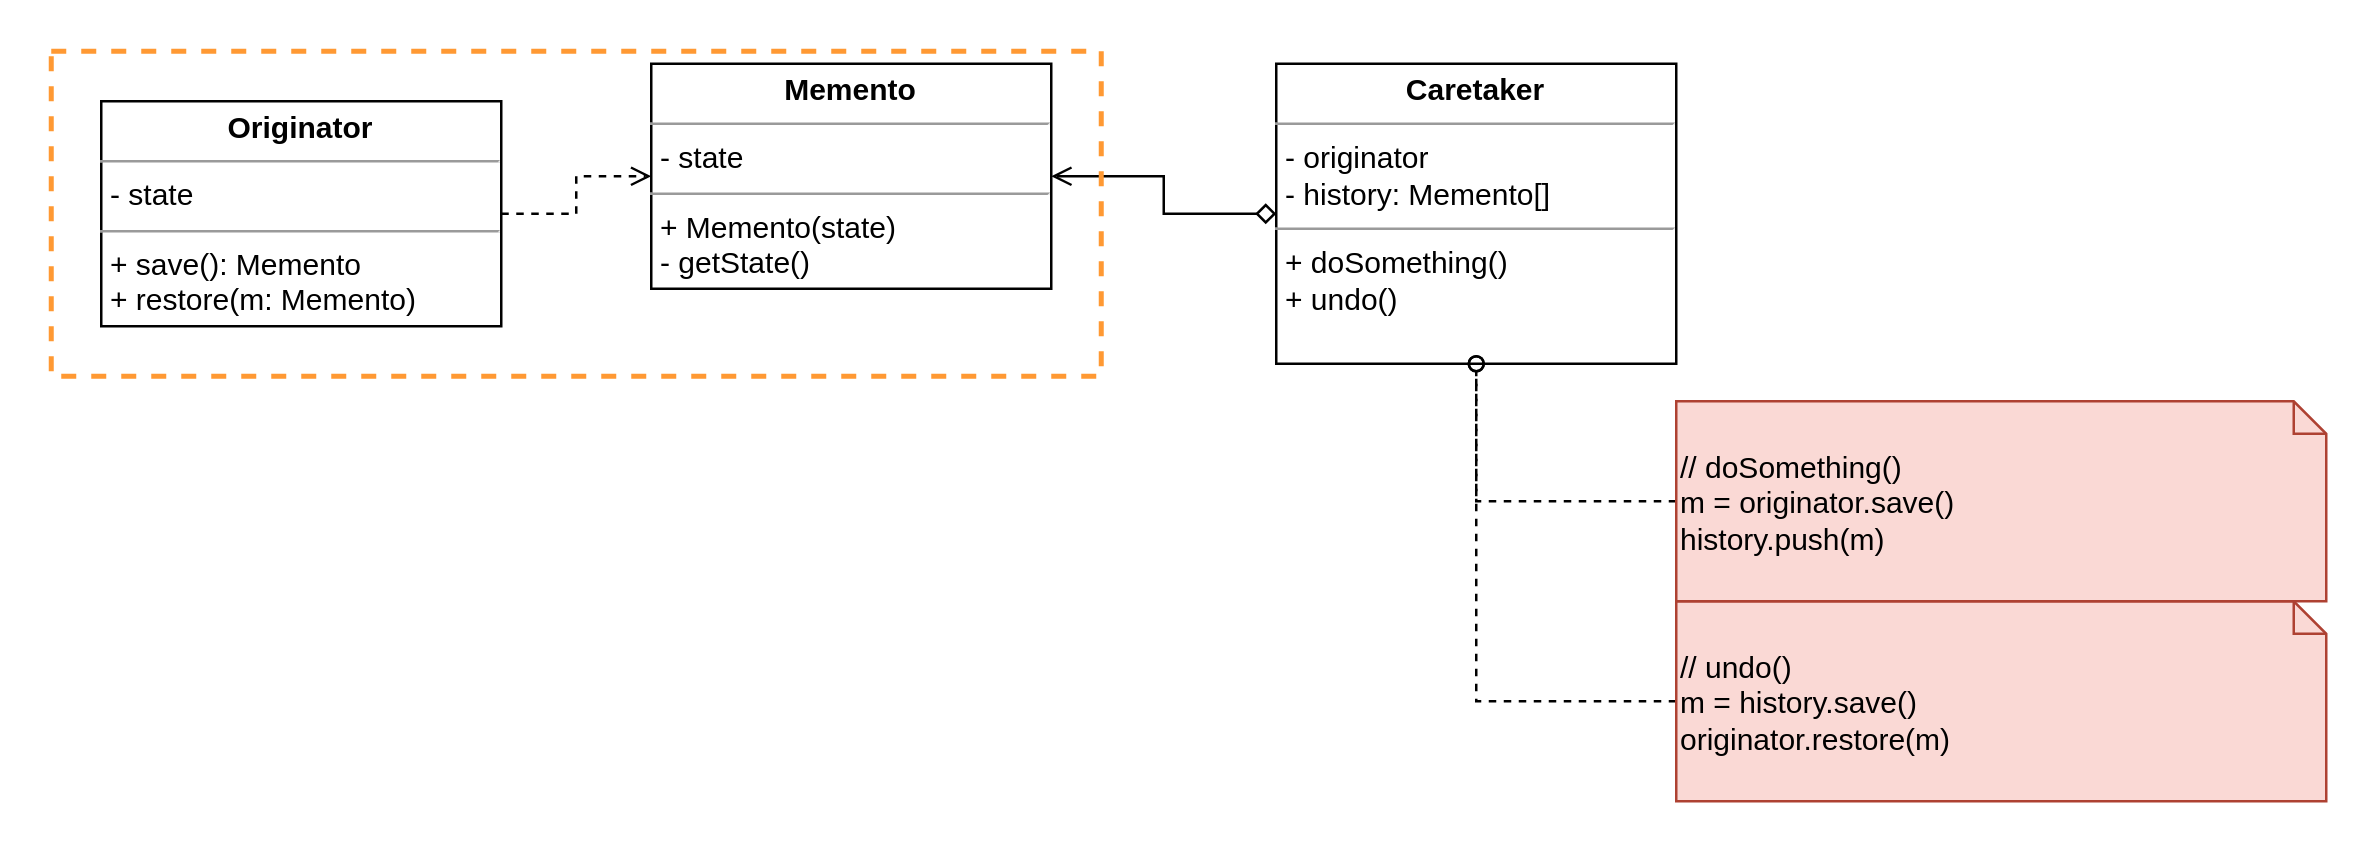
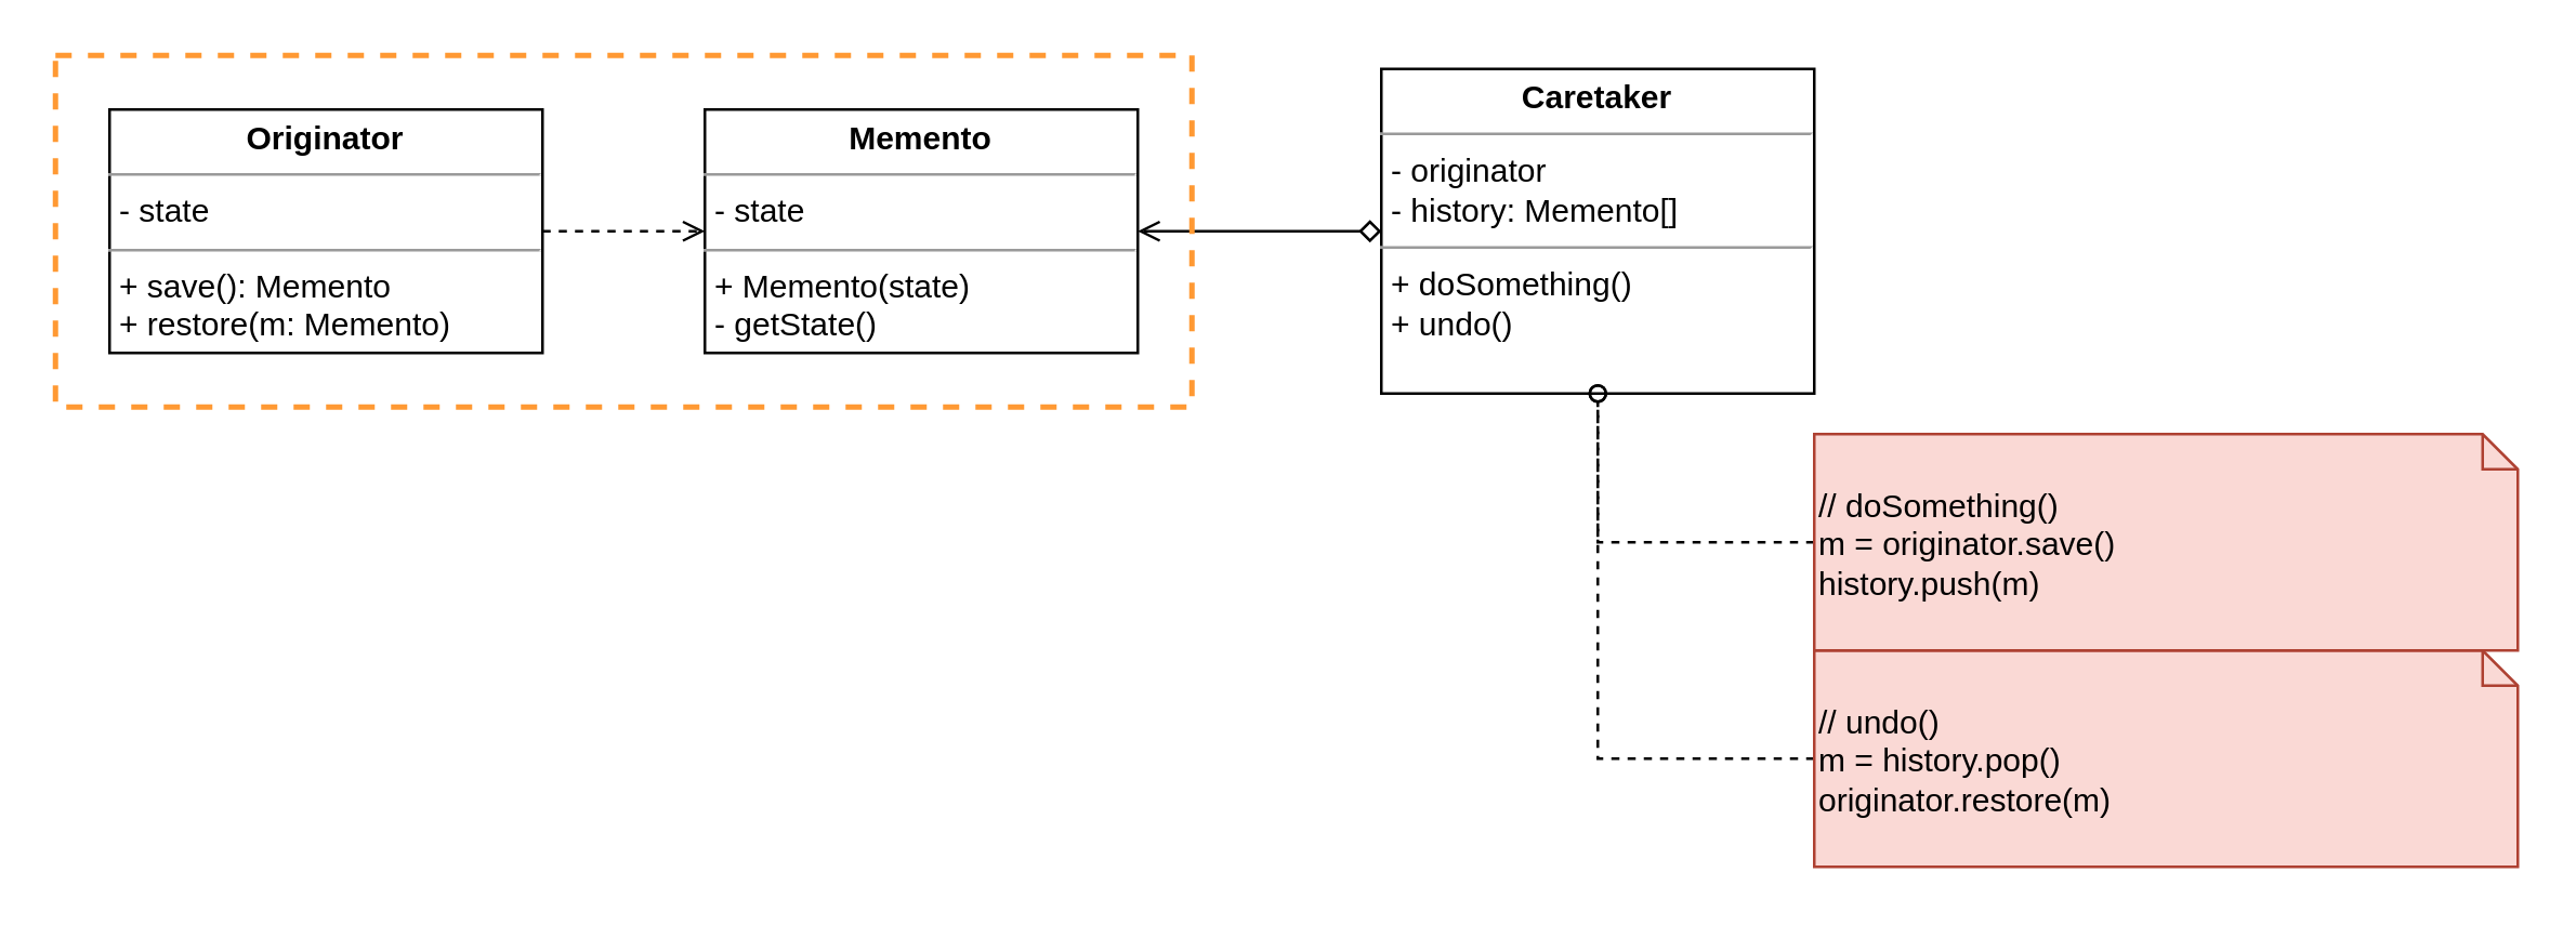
  <mxCell id="0" />
  <mxCell id="1" parent="0" />
  <mxCell id="2" style="edgeStyle=orthogonalEdgeStyle;rounded=0;orthogonalLoop=1;jettySize=auto;html=1;exitX=1;exitY=0.5;exitDx=0;exitDy=0;entryX=0;entryY=0.5;entryDx=0;entryDy=0;dashed=1;endArrow=open;endFill=0;" edge="1" parent="1" source="3" target="4"><mxGeometry relative="1" as="geometry" /></mxCell>
  <mxCell id="3" value="&lt;p style=&quot;margin:0px;margin-top:4px;text-align:center;&quot;&gt;&lt;b&gt;Originator&lt;/b&gt;&lt;/p&gt;&lt;hr size=&quot;1&quot;&gt;&lt;p style=&quot;margin:0px;margin-left:4px;&quot;&gt;- state&lt;/p&gt;&lt;hr size=&quot;1&quot;&gt;&lt;p style=&quot;margin:0px;margin-left:4px;&quot;&gt;+ save(): Memento&lt;/p&gt;&lt;p style=&quot;margin:0px;margin-left:4px;&quot;&gt;+ restore(m: Memento)&lt;/p&gt;" style="verticalAlign=top;align=left;overflow=fill;fontSize=12;fontFamily=Helvetica;html=1;" vertex="1" parent="1"><mxGeometry x="40" y="40" width="160" height="90" as="geometry" /></mxCell>
- <mxCell id="4" value="&lt;p style=&quot;margin:0px;margin-top:4px;text-align:center;&quot;&gt;&lt;b&gt;Memento&lt;/b&gt;&lt;/p&gt;&lt;hr size=&quot;1&quot;&gt;&lt;p style=&quot;margin:0px;margin-left:4px;&quot;&gt;- state&lt;/p&gt;&lt;hr size=&quot;1&quot;&gt;&lt;p style=&quot;margin:0px;margin-left:4px;&quot;&gt;+ Memento(state)&lt;/p&gt;&lt;p style=&quot;margin:0px;margin-left:4px;&quot;&gt;- getState()&lt;/p&gt;" style="verticalAlign=top;align=left;overflow=fill;fontSize=12;fontFamily=Helvetica;html=1;" vertex="1" parent="1"><mxGeometry x="260" y="25" width="160" height="90" as="geometry" /></mxCell>
+ <mxCell id="4" value="&lt;p style=&quot;margin:0px;margin-top:4px;text-align:center;&quot;&gt;&lt;b&gt;Memento&lt;/b&gt;&lt;/p&gt;&lt;hr size=&quot;1&quot;&gt;&lt;p style=&quot;margin:0px;margin-left:4px;&quot;&gt;- state&lt;/p&gt;&lt;hr size=&quot;1&quot;&gt;&lt;p style=&quot;margin:0px;margin-left:4px;&quot;&gt;+ Memento(state)&lt;/p&gt;&lt;p style=&quot;margin:0px;margin-left:4px;&quot;&gt;- getState()&lt;/p&gt;" style="verticalAlign=top;align=left;overflow=fill;fontSize=12;fontFamily=Helvetica;html=1;" vertex="1" parent="1"><mxGeometry x="260" y="40" width="160" height="90" as="geometry" /></mxCell>
  <mxCell id="5" style="edgeStyle=orthogonalEdgeStyle;rounded=0;orthogonalLoop=1;jettySize=auto;html=1;exitX=0;exitY=0.5;exitDx=0;exitDy=0;entryX=1;entryY=0.5;entryDx=0;entryDy=0;endArrow=open;endFill=0;startArrow=diamond;startFill=0;" edge="1" parent="1" source="6" target="4"><mxGeometry relative="1" as="geometry" /></mxCell>
  <mxCell id="6" value="&lt;p style=&quot;margin:0px;margin-top:4px;text-align:center;&quot;&gt;&lt;b&gt;Caretaker&lt;/b&gt;&lt;/p&gt;&lt;hr size=&quot;1&quot;&gt;&lt;p style=&quot;margin:0px;margin-left:4px;&quot;&gt;- originator&lt;/p&gt;&lt;p style=&quot;margin:0px;margin-left:4px;&quot;&gt;- history: Memento[]&lt;/p&gt;&lt;hr size=&quot;1&quot;&gt;&lt;p style=&quot;margin:0px;margin-left:4px;&quot;&gt;+ doSomething()&lt;/p&gt;&lt;p style=&quot;margin:0px;margin-left:4px;&quot;&gt;+ undo()&lt;/p&gt;" style="verticalAlign=top;align=left;overflow=fill;fontSize=12;fontFamily=Helvetica;html=1;" vertex="1" parent="1"><mxGeometry x="510" y="25" width="160" height="120" as="geometry" /></mxCell>
  <mxCell id="7" value="" style="rounded=0;whiteSpace=wrap;html=1;fillColor=none;strokeColor=#FF9933;strokeWidth=2;dashed=1;" vertex="1" parent="1"><mxGeometry x="20" y="20" width="420" height="130" as="geometry" /></mxCell>
  <mxCell id="8" style="edgeStyle=orthogonalEdgeStyle;rounded=0;orthogonalLoop=1;jettySize=auto;html=1;exitX=0;exitY=0.5;exitDx=0;exitDy=0;exitPerimeter=0;entryX=0.5;entryY=1;entryDx=0;entryDy=0;dashed=1;startArrow=none;startFill=0;endArrow=oval;endFill=0;" edge="1" parent="1" source="9" target="6"><mxGeometry relative="1" as="geometry" /></mxCell>
- <mxCell id="9" value="// undo()&lt;br&gt;m = history.save()&lt;br&gt;originator.restore(m)" style="shape=note2;boundedLbl=1;whiteSpace=wrap;html=1;size=13;verticalAlign=top;align=left;strokeColor=#ae4132;fillColor=#fad9d5;" vertex="1" parent="1"><mxGeometry x="670" y="240" width="260" height="80" as="geometry" /></mxCell>
+ <mxCell id="9" value="// undo()&lt;br&gt;m = history.pop()&lt;br&gt;originator.restore(m)" style="shape=note2;boundedLbl=1;whiteSpace=wrap;html=1;size=13;verticalAlign=top;align=left;strokeColor=#ae4132;fillColor=#fad9d5;" vertex="1" parent="1"><mxGeometry x="670" y="240" width="260" height="80" as="geometry" /></mxCell>
  <mxCell id="10" style="edgeStyle=orthogonalEdgeStyle;rounded=0;orthogonalLoop=1;jettySize=auto;html=1;exitX=0;exitY=0.5;exitDx=0;exitDy=0;exitPerimeter=0;entryX=0.5;entryY=1;entryDx=0;entryDy=0;dashed=1;startArrow=none;startFill=0;endArrow=oval;endFill=0;" edge="1" parent="1" source="11" target="6"><mxGeometry relative="1" as="geometry" /></mxCell>
  <mxCell id="11" value="// doSomething()&lt;br&gt;m = originator.save()&lt;br&gt;history.push(m)" style="shape=note2;boundedLbl=1;whiteSpace=wrap;html=1;size=13;verticalAlign=top;align=left;strokeColor=#ae4132;fillColor=#fad9d5;" vertex="1" parent="1"><mxGeometry x="670" y="160" width="260" height="80" as="geometry" /></mxCell>
